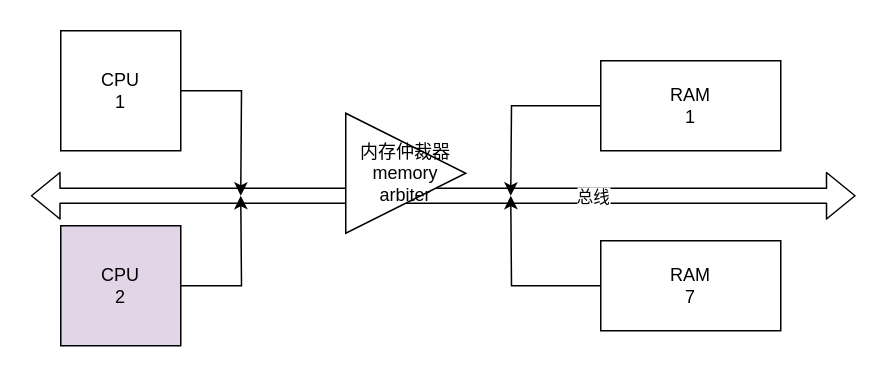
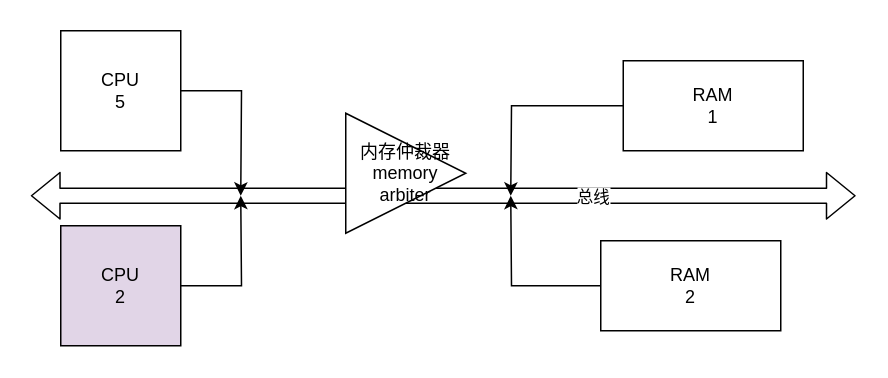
  <mxCell id="0" />
  <mxCell id="1" parent="0" />
  <mxCell id="2" style="edgeStyle=orthogonalEdgeStyle;rounded=0;orthogonalLoop=1;jettySize=auto;html=1;" edge="1" parent="1" source="3"><mxGeometry relative="1" as="geometry"><mxPoint x="340" y="130" as="targetPoint" /></mxGeometry></mxCell>
- <mxCell id="3" value="RAM&lt;br&gt;1" style="rounded=0;whiteSpace=wrap;html=1;" vertex="1" parent="1"><mxGeometry x="400" y="40" width="120" height="60" as="geometry" /></mxCell>
+ <mxCell id="3" value="RAM&lt;br&gt;1" style="rounded=0;whiteSpace=wrap;html=1;" vertex="1" parent="1"><mxGeometry x="415" y="40" width="120" height="60" as="geometry" /></mxCell>
  <mxCell id="4" style="edgeStyle=orthogonalEdgeStyle;rounded=0;orthogonalLoop=1;jettySize=auto;html=1;exitX=1;exitY=0.5;exitDx=0;exitDy=0;" edge="1" parent="1" source="5"><mxGeometry relative="1" as="geometry"><mxPoint x="160" y="130" as="targetPoint" /></mxGeometry></mxCell>
- <mxCell id="5" value="CPU&lt;br&gt;1" style="whiteSpace=wrap;html=1;aspect=fixed;" vertex="1" parent="1"><mxGeometry x="40" y="20" width="80" height="80" as="geometry" /></mxCell>
+ <mxCell id="5" value="CPU&lt;br&gt;5" style="whiteSpace=wrap;html=1;aspect=fixed;" vertex="1" parent="1"><mxGeometry x="40" y="20" width="80" height="80" as="geometry" /></mxCell>
  <mxCell id="6" style="edgeStyle=orthogonalEdgeStyle;rounded=0;orthogonalLoop=1;jettySize=auto;html=1;" edge="1" parent="1" source="7"><mxGeometry relative="1" as="geometry"><mxPoint x="160" y="130" as="targetPoint" /></mxGeometry></mxCell>
  <mxCell id="7" value="CPU&lt;br&gt;2" style="whiteSpace=wrap;html=1;aspect=fixed;fillColor=#e1d5e7;" vertex="1" parent="1"><mxGeometry x="40" y="150" width="80" height="80" as="geometry" /></mxCell>
  <mxCell id="8" value="" style="shape=flexArrow;endArrow=classic;startArrow=classic;html=1;" edge="1" parent="1"><mxGeometry width="100" height="100" relative="1" as="geometry"><mxPoint x="20" y="130" as="sourcePoint" /><mxPoint x="570" y="130" as="targetPoint" /></mxGeometry></mxCell>
  <mxCell id="9" value="总线" style="edgeLabel;html=1;align=center;verticalAlign=middle;resizable=0;points=[];" vertex="1" connectable="0" parent="8"><mxGeometry x="0.36" relative="1" as="geometry"><mxPoint as="offset" /></mxGeometry></mxCell>
  <mxCell id="10" style="edgeStyle=orthogonalEdgeStyle;rounded=0;orthogonalLoop=1;jettySize=auto;html=1;" edge="1" parent="1" source="11"><mxGeometry relative="1" as="geometry"><mxPoint x="340" y="130" as="targetPoint" /></mxGeometry></mxCell>
- <mxCell id="11" value="RAM&lt;br&gt;7" style="rounded=0;whiteSpace=wrap;html=1;" vertex="1" parent="1"><mxGeometry x="400" y="160" width="120" height="60" as="geometry" /></mxCell>
+ <mxCell id="11" value="RAM&lt;br&gt;2" style="rounded=0;whiteSpace=wrap;html=1;" vertex="1" parent="1"><mxGeometry x="400" y="160" width="120" height="60" as="geometry" /></mxCell>
  <mxCell id="12" value="内存仲裁器&lt;br&gt;memory arbiter" style="triangle;whiteSpace=wrap;html=1;" vertex="1" parent="1"><mxGeometry x="230" y="75" width="80" height="80" as="geometry" /></mxCell>
